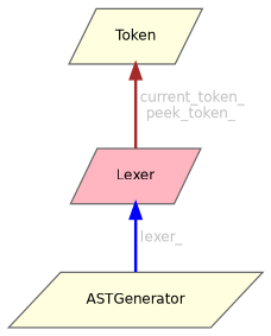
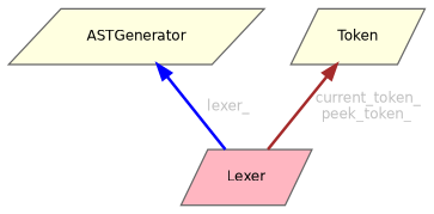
  digraph {
    node [color=gray40 fillcolor=lightyellow fontname=Helvetica fontsize=10 shape=parallelogram style=filled]
    edge [dir=back fontcolor=grey fontname=Helvetica fontsize=10 labelfontname=Helvetica labelfontsize=10 style=bold]
    n1 [fontcolor=black height=0.2 label=ASTGenerator width=0.4]
    n2 [fillcolor=lightpink height=0.2 label=Lexer width=0.4]
    n3 [height=0.2 label=Token width=0.4]
-   n2 -> n1 [color=blue label=" lexer_"]
+   n1 -> n2 [color=blue label=" lexer_"]
    n3 -> n2 [color=brown label=" current_token_\npeek_token_"]
  }
